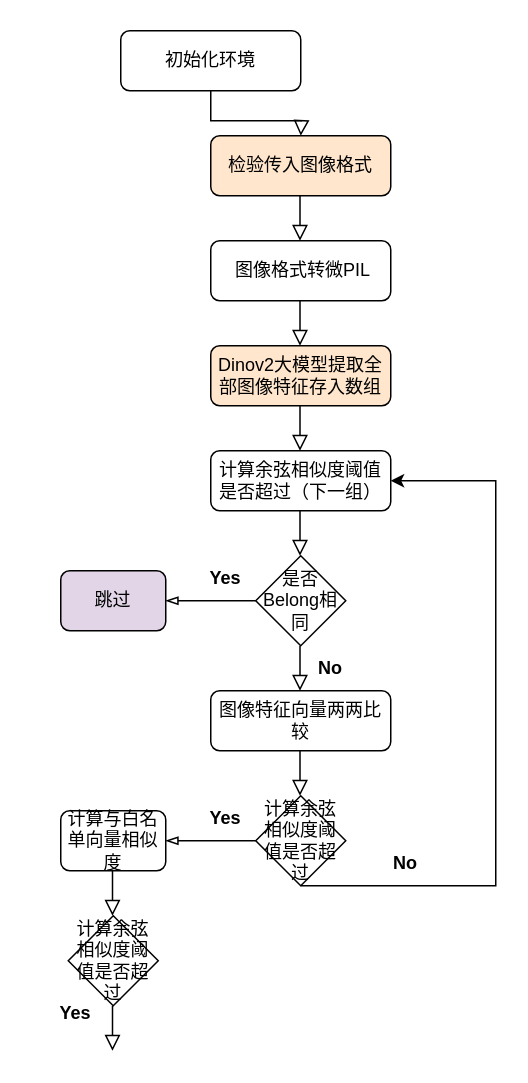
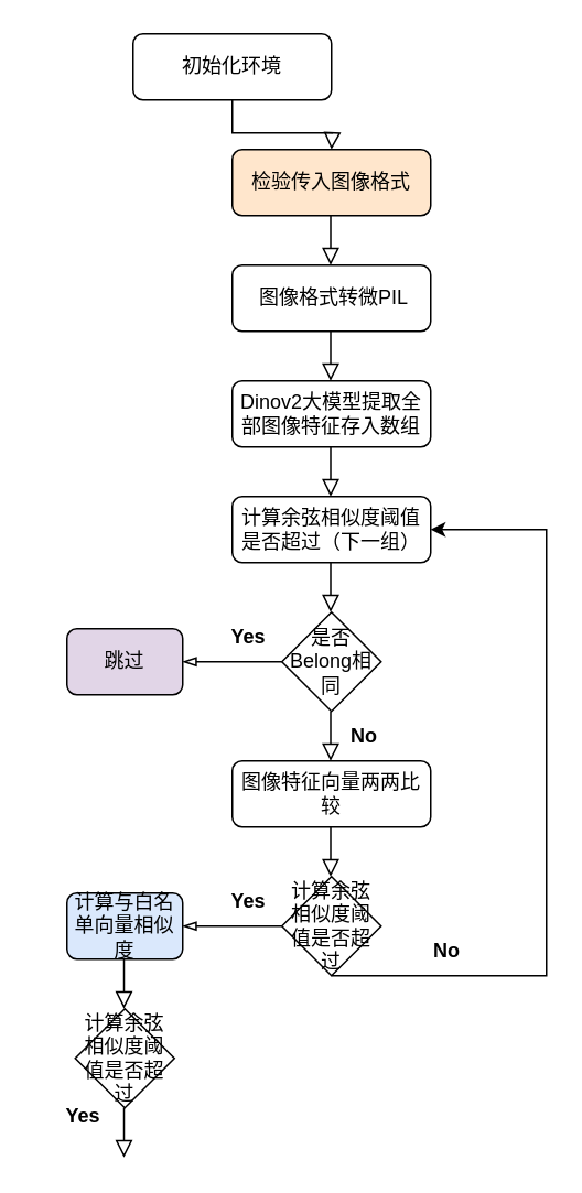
  <mxCell id="0" />
  <mxCell id="1" parent="0" />
  <mxCell id="2" value="" style="rounded=0;html=1;jettySize=auto;orthogonalLoop=1;fontSize=11;endArrow=block;endFill=0;endSize=8;strokeWidth=1;shadow=0;labelBackgroundColor=none;edgeStyle=orthogonalEdgeStyle;" parent="1" source="3" edge="1"><mxGeometry relative="1" as="geometry"><mxPoint x="200" y="90" as="targetPoint" /></mxGeometry></mxCell>
  <mxCell id="3" value="初始化环境" style="rounded=1;whiteSpace=wrap;html=1;fontSize=12;glass=0;strokeWidth=1;shadow=0;" parent="1" vertex="1"><mxGeometry x="80" y="20" width="120" height="40" as="geometry" /></mxCell>
  <mxCell id="4" value="&amp;nbsp;图像格式转微PIL" style="rounded=1;whiteSpace=wrap;html=1;fontSize=12;glass=0;strokeWidth=1;shadow=0;" parent="1" vertex="1"><mxGeometry x="140" y="160" width="120" height="40" as="geometry" /></mxCell>
  <mxCell id="5" value="检验传入图像格式" style="rounded=1;whiteSpace=wrap;html=1;fontSize=12;glass=0;strokeWidth=1;shadow=0;fillColor=#ffe6cc;" vertex="1" parent="1"><mxGeometry x="140" y="90" width="120" height="40" as="geometry" /></mxCell>
  <mxCell id="6" value="" style="rounded=0;html=1;jettySize=auto;orthogonalLoop=1;fontSize=11;endArrow=block;endFill=0;endSize=8;strokeWidth=1;shadow=0;labelBackgroundColor=none;edgeStyle=orthogonalEdgeStyle;" edge="1" parent="1"><mxGeometry relative="1" as="geometry"><mxPoint x="199.5" y="130" as="sourcePoint" /><mxPoint x="199.5" y="160" as="targetPoint" /></mxGeometry></mxCell>
- <mxCell id="7" value="Dinov2大模型提取全部图像特征存入数组" style="rounded=1;whiteSpace=wrap;html=1;fontSize=12;glass=0;strokeWidth=1;shadow=0;fillColor=#ffe6cc;" vertex="1" parent="1"><mxGeometry x="140" y="230" width="120" height="40" as="geometry" /></mxCell>
+ <mxCell id="7" value="Dinov2大模型提取全部图像特征存入数组" style="rounded=1;whiteSpace=wrap;html=1;fontSize=12;glass=0;strokeWidth=1;shadow=0;" vertex="1" parent="1"><mxGeometry x="140" y="230" width="120" height="40" as="geometry" /></mxCell>
  <mxCell id="8" value="" style="rounded=0;html=1;jettySize=auto;orthogonalLoop=1;fontSize=11;endArrow=block;endFill=0;endSize=8;strokeWidth=1;shadow=0;labelBackgroundColor=none;edgeStyle=orthogonalEdgeStyle;" edge="1" parent="1"><mxGeometry relative="1" as="geometry"><mxPoint x="199.5" y="200" as="sourcePoint" /><mxPoint x="199.5" y="230" as="targetPoint" /></mxGeometry></mxCell>
  <mxCell id="9" value="计算余弦相似度阈值是否超过（下一组）" style="rounded=1;whiteSpace=wrap;html=1;fontSize=12;glass=0;strokeWidth=1;shadow=0;" vertex="1" parent="1"><mxGeometry x="140" y="300" width="120" height="40" as="geometry" /></mxCell>
  <mxCell id="10" value="" style="rounded=0;html=1;jettySize=auto;orthogonalLoop=1;fontSize=11;endArrow=block;endFill=0;endSize=8;strokeWidth=1;shadow=0;labelBackgroundColor=none;edgeStyle=orthogonalEdgeStyle;" edge="1" parent="1"><mxGeometry relative="1" as="geometry"><mxPoint x="199.5" y="270" as="sourcePoint" /><mxPoint x="199.5" y="300" as="targetPoint" /></mxGeometry></mxCell>
  <mxCell id="11" value="是否Belong相同" style="rhombus;whiteSpace=wrap;html=1;" vertex="1" parent="1"><mxGeometry x="170" y="370" width="60" height="60" as="geometry" /></mxCell>
  <mxCell id="12" value="" style="rounded=0;html=1;jettySize=auto;orthogonalLoop=1;fontSize=11;endArrow=block;endFill=0;endSize=8;strokeWidth=1;shadow=0;labelBackgroundColor=none;edgeStyle=orthogonalEdgeStyle;" edge="1" parent="1"><mxGeometry relative="1" as="geometry"><mxPoint x="199.5" y="340" as="sourcePoint" /><mxPoint x="199.5" y="370" as="targetPoint" /></mxGeometry></mxCell>
  <mxCell id="13" value="" style="endArrow=blockThin;html=1;rounded=0;exitX=0;exitY=0.5;exitDx=0;exitDy=0;endFill=0;" edge="1" parent="1" source="11"><mxGeometry width="50" height="50" relative="1" as="geometry"><mxPoint x="180" y="410" as="sourcePoint" /><mxPoint x="110" y="400" as="targetPoint" /></mxGeometry></mxCell>
  <mxCell id="14" value="&lt;b&gt;Yes&lt;/b&gt;" style="text;html=1;align=center;verticalAlign=middle;whiteSpace=wrap;rounded=0;" vertex="1" parent="1"><mxGeometry x="120" y="370" width="60" height="30" as="geometry" /></mxCell>
  <mxCell id="15" value="跳过" style="rounded=1;whiteSpace=wrap;html=1;fontSize=12;glass=0;strokeWidth=1;shadow=0;fillColor=#e1d5e7;" vertex="1" parent="1"><mxGeometry x="40" y="380" width="70" height="40" as="geometry" /></mxCell>
  <mxCell id="16" value="" style="rounded=0;html=1;jettySize=auto;orthogonalLoop=1;fontSize=11;endArrow=block;endFill=0;endSize=8;strokeWidth=1;shadow=0;labelBackgroundColor=none;edgeStyle=orthogonalEdgeStyle;" edge="1" parent="1"><mxGeometry relative="1" as="geometry"><mxPoint x="199.5" y="430" as="sourcePoint" /><mxPoint x="199.5" y="460" as="targetPoint" /></mxGeometry></mxCell>
  <mxCell id="17" value="&lt;b&gt;No&lt;/b&gt;" style="text;html=1;align=center;verticalAlign=middle;whiteSpace=wrap;rounded=0;" vertex="1" parent="1"><mxGeometry x="190" y="430" width="60" height="30" as="geometry" /></mxCell>
  <mxCell id="18" value="计算余弦相似度阈值是否超过" style="rhombus;whiteSpace=wrap;html=1;" vertex="1" parent="1"><mxGeometry x="170" y="530" width="60" height="60" as="geometry" /></mxCell>
  <mxCell id="19" value="图像特征向量两两比较" style="rounded=1;whiteSpace=wrap;html=1;fontSize=12;glass=0;strokeWidth=1;shadow=0;" vertex="1" parent="1"><mxGeometry x="140" y="460" width="120" height="40" as="geometry" /></mxCell>
  <mxCell id="20" value="" style="rounded=0;html=1;jettySize=auto;orthogonalLoop=1;fontSize=11;endArrow=block;endFill=0;endSize=8;strokeWidth=1;shadow=0;labelBackgroundColor=none;edgeStyle=orthogonalEdgeStyle;" edge="1" parent="1"><mxGeometry relative="1" as="geometry"><mxPoint x="199.5" y="500" as="sourcePoint" /><mxPoint x="199.5" y="530" as="targetPoint" /></mxGeometry></mxCell>
  <mxCell id="21" value="&lt;b&gt;Yes&lt;/b&gt;" style="text;html=1;align=center;verticalAlign=middle;whiteSpace=wrap;rounded=0;" vertex="1" parent="1"><mxGeometry x="120" y="530" width="60" height="30" as="geometry" /></mxCell>
  <mxCell id="22" value="" style="endArrow=blockThin;html=1;rounded=0;exitX=0;exitY=0.5;exitDx=0;exitDy=0;endFill=0;" edge="1" parent="1"><mxGeometry width="50" height="50" relative="1" as="geometry"><mxPoint x="170" y="560" as="sourcePoint" /><mxPoint x="110" y="560" as="targetPoint" /></mxGeometry></mxCell>
- <mxCell id="23" value="计算与白名单向量相似度" style="rounded=1;whiteSpace=wrap;html=1;fontSize=12;glass=0;strokeWidth=1;shadow=0;" vertex="1" parent="1"><mxGeometry x="40" y="540" width="70" height="40" as="geometry" /></mxCell>
+ <mxCell id="23" value="计算与白名单向量相似度" style="rounded=1;whiteSpace=wrap;html=1;fontSize=12;glass=0;strokeWidth=1;shadow=0;fillColor=#dae8fc;" vertex="1" parent="1"><mxGeometry x="40" y="540" width="70" height="40" as="geometry" /></mxCell>
  <mxCell id="24" value="计算余弦相似度阈值是否超过" style="rhombus;whiteSpace=wrap;html=1;" vertex="1" parent="1"><mxGeometry x="45" y="610" width="60" height="60" as="geometry" /></mxCell>
  <mxCell id="25" value="" style="rounded=0;html=1;jettySize=auto;orthogonalLoop=1;fontSize=11;endArrow=block;endFill=0;endSize=8;strokeWidth=1;shadow=0;labelBackgroundColor=none;edgeStyle=orthogonalEdgeStyle;" edge="1" parent="1"><mxGeometry relative="1" as="geometry"><mxPoint x="74.5" y="580" as="sourcePoint" /><mxPoint x="74.5" y="610" as="targetPoint" /></mxGeometry></mxCell>
  <mxCell id="26" value="" style="rounded=0;html=1;jettySize=auto;orthogonalLoop=1;fontSize=11;endArrow=block;endFill=0;endSize=8;strokeWidth=1;shadow=0;labelBackgroundColor=none;edgeStyle=orthogonalEdgeStyle;" edge="1" parent="1"><mxGeometry relative="1" as="geometry"><mxPoint x="74.5" y="670" as="sourcePoint" /><mxPoint x="74.5" y="700" as="targetPoint" /></mxGeometry></mxCell>
  <mxCell id="27" value="&lt;b&gt;Yes&lt;/b&gt;" style="text;html=1;align=center;verticalAlign=middle;whiteSpace=wrap;rounded=0;" vertex="1" parent="1"><mxGeometry x="20" y="660" width="60" height="30" as="geometry" /></mxCell>
  <mxCell id="28" value="&lt;b&gt;No&lt;/b&gt;" style="text;html=1;align=center;verticalAlign=middle;whiteSpace=wrap;rounded=0;" vertex="1" parent="1"><mxGeometry x="240" y="560" width="60" height="30" as="geometry" /></mxCell>
  <mxCell id="29" value="" style="endArrow=classic;html=1;rounded=0;exitX=0.5;exitY=1;exitDx=0;exitDy=0;entryX=1;entryY=0.5;entryDx=0;entryDy=0;" edge="1" parent="1" source="18" target="9"><mxGeometry width="50" height="50" relative="1" as="geometry"><mxPoint x="180" y="490" as="sourcePoint" /><mxPoint x="230" y="440" as="targetPoint" /><Array as="points"><mxPoint x="330" y="590" /><mxPoint x="330" y="320" /></Array></mxGeometry></mxCell>
